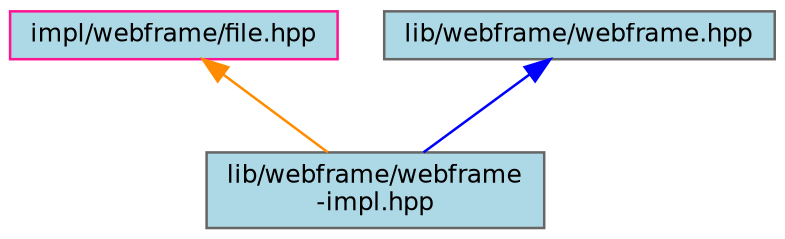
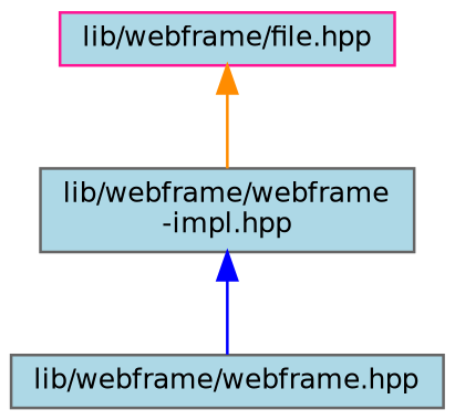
  digraph {
    node [color=gray40 fillcolor=lightblue fontname=Helvetica fontsize=10 shape=record style=filled]
    edge [dir=back fontname=Helvetica fontsize=10 labelfontname=Helvetica labelfontsize=10 style=solid]
-   n1 [color=deeppink fontcolor=black height=0.2 label="impl/webframe/file.hpp" width=0.4]
+   n1 [color=deeppink fontcolor=black height=0.2 label="lib/webframe/file.hpp" width=0.4]
    n2 [height=0.2 label="lib/webframe/webframe\l-impl.hpp" width=0.4]
    n3 [height=0.2 label="lib/webframe/webframe.hpp" width=0.4]
    n1 -> n2 [color=darkorange]
-   n3 -> n2 [color=blue]
+   n2 -> n3 [color=blue]
  }
